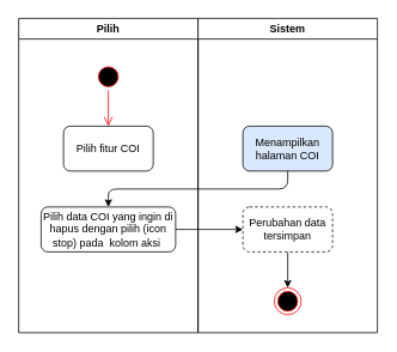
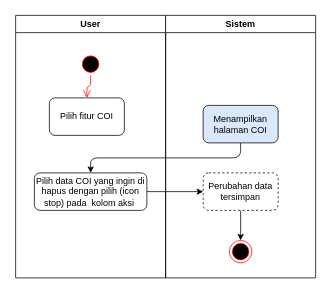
  <mxCell id="0" />
  <mxCell id="1" parent="0" />
- <mxCell id="2" value="Pilih" style="swimlane;whiteSpace=wrap;html=1;" parent="1" vertex="1"><mxGeometry x="20" y="20" width="200" height="350" as="geometry" /></mxCell>
+ <mxCell id="2" value="User" style="swimlane;whiteSpace=wrap;html=1;" parent="1" vertex="1"><mxGeometry x="20" y="20" width="200" height="350" as="geometry" /></mxCell>
  <mxCell id="3" value="" style="ellipse;html=1;shape=startState;fillColor=#000000;strokeColor=#ff0000;" parent="2" vertex="1"><mxGeometry x="85" y="50" width="30" height="30" as="geometry" /></mxCell>
  <mxCell id="4" value="" style="edgeStyle=orthogonalEdgeStyle;html=1;verticalAlign=bottom;endArrow=open;endSize=8;strokeColor=#ff0000;entryX=0.5;entryY=0;entryDx=0;entryDy=0;" parent="2" source="3" target="5" edge="1"><mxGeometry relative="1" as="geometry"><mxPoint x="100" y="140" as="targetPoint" /></mxGeometry></mxCell>
- <mxCell id="5" value="Pilih fitur COI" style="rounded=1;whiteSpace=wrap;html=1;" parent="2" vertex="1"><mxGeometry x="50" y="120" width="100" height="50" as="geometry" /></mxCell>
+ <mxCell id="5" value="Pilih fitur COI" style="rounded=1;whiteSpace=wrap;html=1;" parent="2" vertex="1"><mxGeometry x="45" y="110" width="100" height="50" as="geometry" /></mxCell>
  <mxCell id="6" value="&lt;span style=&quot;color: rgb(0, 0, 0);&quot;&gt;Pilih data COI yang ingin di hapus dengan pilih (icon stop) pada&amp;nbsp; kolom aksi&amp;nbsp;&lt;/span&gt;" style="rounded=1;whiteSpace=wrap;html=1;" parent="2" vertex="1"><mxGeometry x="25" y="210" width="150" height="50" as="geometry" /></mxCell>
  <mxCell id="7" value="Sistem" style="swimlane;whiteSpace=wrap;html=1;" parent="1" vertex="1"><mxGeometry x="220" y="20" width="200" height="350" as="geometry" /></mxCell>
  <mxCell id="8" value="Menampilkan halaman COI" style="rounded=1;whiteSpace=wrap;html=1;fillColor=#dae8fc;" parent="7" vertex="1"><mxGeometry x="50" y="120" width="100" height="50" as="geometry" /></mxCell>
  <mxCell id="9" value="" style="edgeStyle=none;html=1;" parent="7" source="10" target="11" edge="1"><mxGeometry relative="1" as="geometry" /></mxCell>
  <mxCell id="10" value="Perubahan data tersimpan" style="rounded=1;whiteSpace=wrap;html=1;dashed=1;" parent="7" vertex="1"><mxGeometry x="50" y="210" width="100" height="50" as="geometry" /></mxCell>
  <mxCell id="11" value="" style="ellipse;html=1;shape=endState;fillColor=#000000;strokeColor=#ff0000;" parent="7" vertex="1"><mxGeometry x="85" y="300" width="30" height="30" as="geometry" /></mxCell>
  <mxCell id="12" value="" style="edgeStyle=none;html=1;exitX=0.5;exitY=1;exitDx=0;exitDy=0;" parent="1" source="8" target="6" edge="1"><mxGeometry relative="1" as="geometry"><Array as="points"><mxPoint x="320" y="210" /><mxPoint x="120" y="210" /></Array></mxGeometry></mxCell>
  <mxCell id="13" value="" style="edgeStyle=none;html=1;" parent="1" source="6" target="10" edge="1"><mxGeometry relative="1" as="geometry" /></mxCell>
